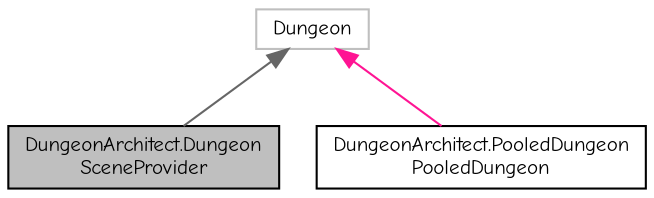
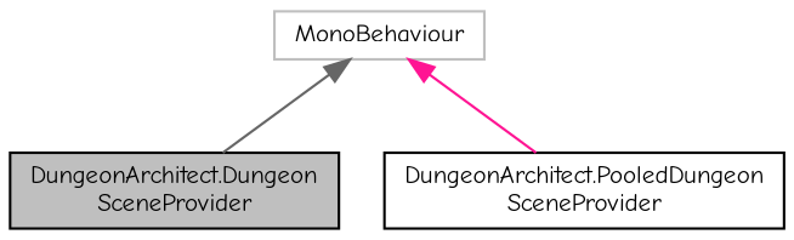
  digraph {
    fontname="Comic Neue"
    node [color=black fillcolor=white fontname="Comic Neue" fontsize=10 shape=record style=filled]
    edge [dir=back fontname="Comic Neue" fontsize=10 labelfontname=Helvetica labelfontsize=10 style=solid]
    n1 [fillcolor=grey75 fontcolor=black height=0.2 label="DungeonArchitect.Dungeon\lSceneProvider" width=0.4]
-   n2 [height=0.2 label="DungeonArchitect.PooledDungeon\lPooledDungeon" width=0.4]
-   n3 [color=grey75 height=0.2 label=Dungeon width=0.4]
+   n2 [height=0.2 label="DungeonArchitect.PooledDungeon\lSceneProvider" width=0.4]
+   n3 [color=grey75 height=0.2 label=MonoBehaviour width=0.4]
    n3 -> n1 [color=gray40]
    n3 -> n2 [color=deeppink]
  }
